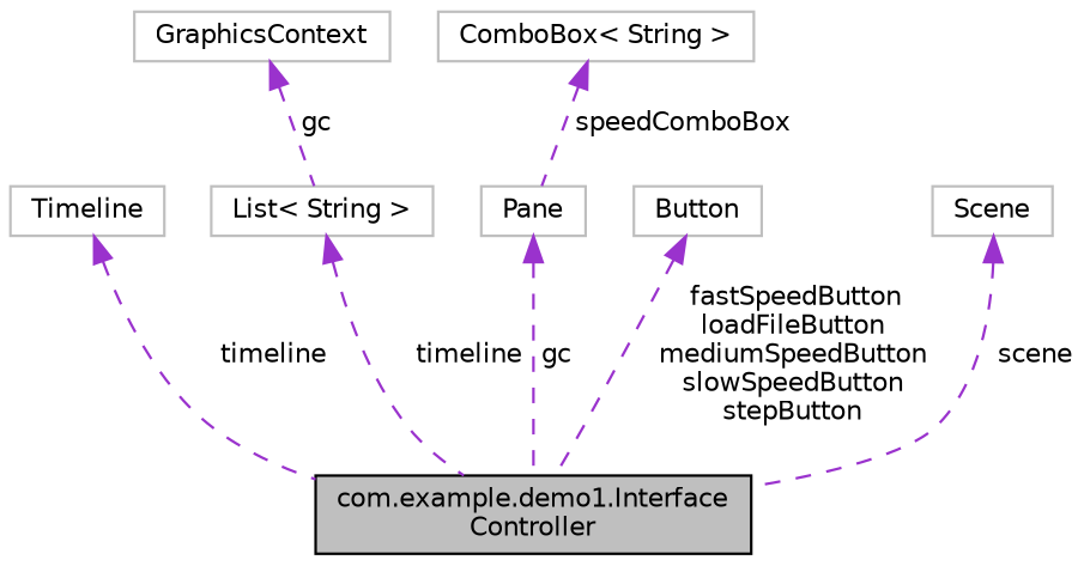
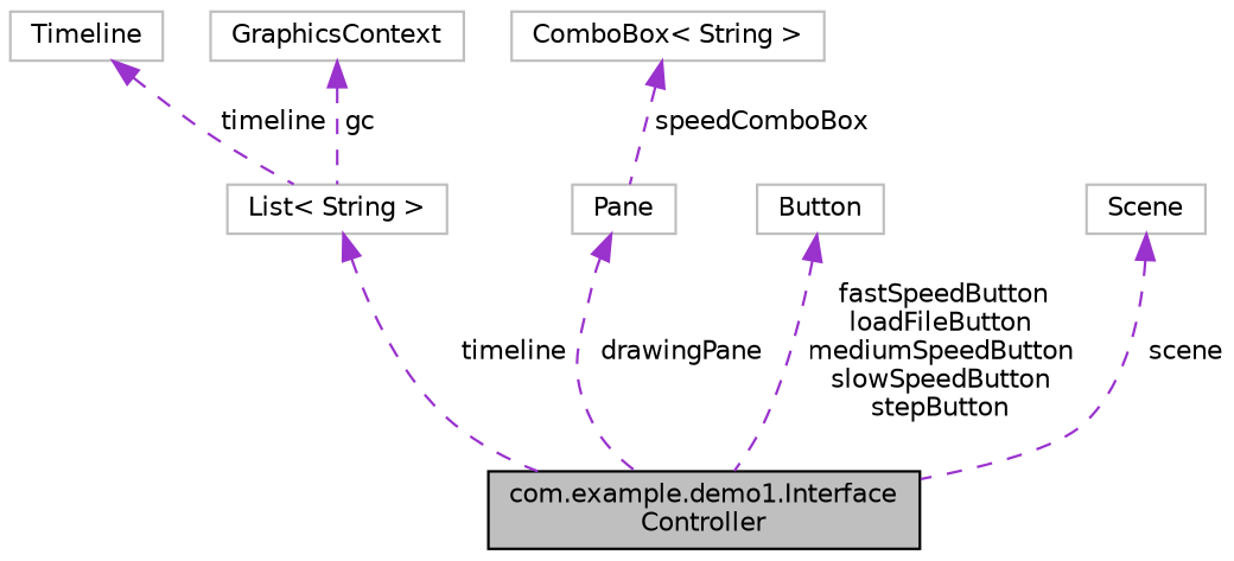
  digraph {
    node [color=grey75 fillcolor=white fontname=Helvetica fontsize=10 shape=record style=filled]
    edge [color=darkorchid3 dir=back fontname=Helvetica fontsize=10 labelfontname=Helvetica labelfontsize=10 style=dashed]
    n1 [color=black fillcolor=grey75 fontcolor=black height=0.2 label="com.example.demo1.Interface\lController" width=0.4]
    n2 [height=0.2 label=Timeline width=0.4]
    n3 [height=0.2 label=GraphicsContext width=0.4]
    n4 [height=0.2 label="List\< String \>" width=0.4]
    n5 [height=0.2 label=Pane width=0.4]
    n6 [height=0.2 label="ComboBox\< String \>" width=0.4]
    n7 [height=0.2 label=Button width=0.4]
    n8 [height=0.2 label=Scene width=0.4]
-   n2 -> n1 [label=" timeline"]
+   n2 -> n4 [label=" timeline"]
    n3 -> n4 [label=" gc"]
    n4 -> n1 [label=" timeline"]
-   n5 -> n1 [label=" gc"]
+   n5 -> n1 [label=" drawingPane"]
    n6 -> n5 [label=" speedComboBox"]
    n7 -> n1 [label=" fastSpeedButton\nloadFileButton\nmediumSpeedButton\nslowSpeedButton\nstepButton"]
    n8 -> n1 [label=" scene"]
  }
